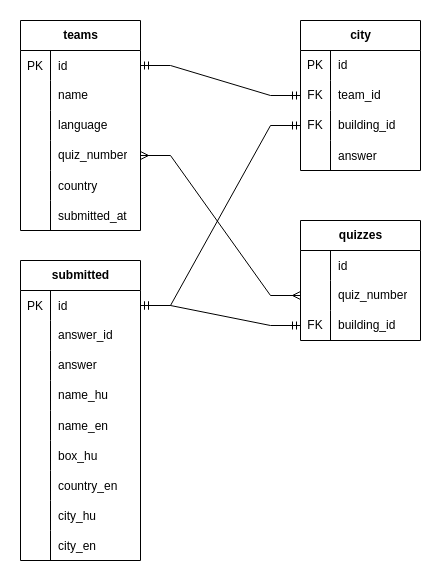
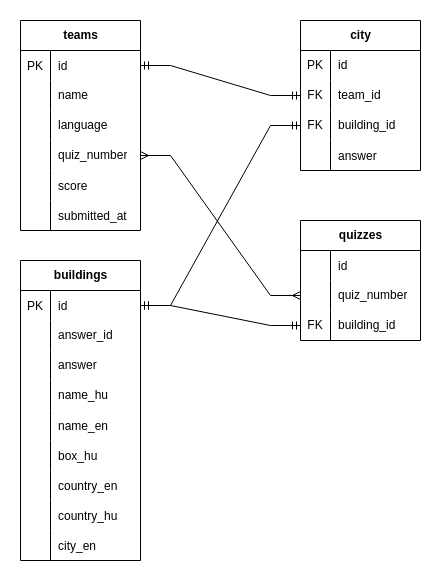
  <mxCell id="0" />
  <mxCell id="1" parent="0" />
- <mxCell id="2" value="submitted" style="shape=table;startSize=30;container=1;collapsible=1;childLayout=tableLayout;fixedRows=1;rowLines=0;fontStyle=1;align=center;resizeLast=1;html=1;" parent="1" vertex="1"><mxGeometry x="20" y="260" width="120" height="300" as="geometry" /></mxCell>
+ <mxCell id="2" value="buildings" style="shape=table;startSize=30;container=1;collapsible=1;childLayout=tableLayout;fixedRows=1;rowLines=0;fontStyle=1;align=center;resizeLast=1;html=1;" parent="1" vertex="1"><mxGeometry x="20" y="260" width="120" height="300" as="geometry" /></mxCell>
  <mxCell id="3" value="" style="shape=tableRow;horizontal=0;startSize=0;swimlaneHead=0;swimlaneBody=0;fillColor=none;collapsible=0;dropTarget=0;points=[[0,0.5],[1,0.5]];portConstraint=eastwest;top=0;left=0;right=0;bottom=0;" vertex="1" parent="2"><mxGeometry y="30" width="120" height="30" as="geometry" /></mxCell>
  <mxCell id="4" value="PK" style="shape=partialRectangle;connectable=0;fillColor=none;top=0;left=0;bottom=0;right=0;editable=1;overflow=hidden;" vertex="1" parent="3"><mxGeometry width="30" height="30" as="geometry"><mxRectangle width="30" height="30" as="alternateBounds" /></mxGeometry></mxCell>
  <mxCell id="5" value="id" style="shape=partialRectangle;connectable=0;fillColor=none;top=0;left=0;bottom=0;right=0;align=left;spacingLeft=6;overflow=hidden;" vertex="1" parent="3"><mxGeometry x="30" width="90" height="30" as="geometry"><mxRectangle width="90" height="30" as="alternateBounds" /></mxGeometry></mxCell>
  <mxCell id="6" value="" style="shape=tableRow;horizontal=0;startSize=0;swimlaneHead=0;swimlaneBody=0;fillColor=none;collapsible=0;dropTarget=0;points=[[0,0.5],[1,0.5]];portConstraint=eastwest;top=0;left=0;right=0;bottom=0;" parent="2" vertex="1"><mxGeometry y="60" width="120" height="30" as="geometry" /></mxCell>
  <mxCell id="7" value="" style="shape=partialRectangle;connectable=0;fillColor=none;top=0;left=0;bottom=0;right=0;editable=1;overflow=hidden;whiteSpace=wrap;html=1;" parent="6" vertex="1"><mxGeometry width="30" height="30" as="geometry"><mxRectangle width="30" height="30" as="alternateBounds" /></mxGeometry></mxCell>
  <mxCell id="8" value="answer_id" style="shape=partialRectangle;connectable=0;fillColor=none;top=0;left=0;bottom=0;right=0;align=left;spacingLeft=6;overflow=hidden;whiteSpace=wrap;html=1;" parent="6" vertex="1"><mxGeometry x="30" width="90" height="30" as="geometry"><mxRectangle width="90" height="30" as="alternateBounds" /></mxGeometry></mxCell>
  <mxCell id="9" value="" style="shape=tableRow;horizontal=0;startSize=0;swimlaneHead=0;swimlaneBody=0;fillColor=none;collapsible=0;dropTarget=0;points=[[0,0.5],[1,0.5]];portConstraint=eastwest;top=0;left=0;right=0;bottom=0;" parent="2" vertex="1"><mxGeometry y="90" width="120" height="30" as="geometry" /></mxCell>
  <mxCell id="10" value="" style="shape=partialRectangle;connectable=0;fillColor=none;top=0;left=0;bottom=0;right=0;editable=1;overflow=hidden;whiteSpace=wrap;html=1;" parent="9" vertex="1"><mxGeometry width="30" height="30" as="geometry"><mxRectangle width="30" height="30" as="alternateBounds" /></mxGeometry></mxCell>
  <mxCell id="11" value="answer" style="shape=partialRectangle;connectable=0;fillColor=none;top=0;left=0;bottom=0;right=0;align=left;spacingLeft=6;overflow=hidden;whiteSpace=wrap;html=1;" parent="9" vertex="1"><mxGeometry x="30" width="90" height="30" as="geometry"><mxRectangle width="90" height="30" as="alternateBounds" /></mxGeometry></mxCell>
  <mxCell id="12" value="" style="shape=tableRow;horizontal=0;startSize=0;swimlaneHead=0;swimlaneBody=0;fillColor=none;collapsible=0;dropTarget=0;points=[[0,0.5],[1,0.5]];portConstraint=eastwest;top=0;left=0;right=0;bottom=0;" parent="2" vertex="1"><mxGeometry y="120" width="120" height="30" as="geometry" /></mxCell>
  <mxCell id="13" value="" style="shape=partialRectangle;connectable=0;fillColor=none;top=0;left=0;bottom=0;right=0;editable=1;overflow=hidden;whiteSpace=wrap;html=1;" parent="12" vertex="1"><mxGeometry width="30" height="30" as="geometry"><mxRectangle width="30" height="30" as="alternateBounds" /></mxGeometry></mxCell>
  <mxCell id="14" value="name_hu" style="shape=partialRectangle;connectable=0;fillColor=none;top=0;left=0;bottom=0;right=0;align=left;spacingLeft=6;overflow=hidden;whiteSpace=wrap;html=1;" parent="12" vertex="1"><mxGeometry x="30" width="90" height="30" as="geometry"><mxRectangle width="90" height="30" as="alternateBounds" /></mxGeometry></mxCell>
  <mxCell id="15" value="" style="shape=tableRow;horizontal=0;startSize=0;swimlaneHead=0;swimlaneBody=0;fillColor=none;collapsible=0;dropTarget=0;points=[[0,0.5],[1,0.5]];portConstraint=eastwest;top=0;left=0;right=0;bottom=0;" parent="2" vertex="1"><mxGeometry y="150" width="120" height="30" as="geometry" /></mxCell>
  <mxCell id="16" value="" style="shape=partialRectangle;connectable=0;fillColor=none;top=0;left=0;bottom=0;right=0;editable=1;overflow=hidden;" parent="15" vertex="1"><mxGeometry width="30" height="30" as="geometry"><mxRectangle width="30" height="30" as="alternateBounds" /></mxGeometry></mxCell>
  <mxCell id="17" value="name_en" style="shape=partialRectangle;connectable=0;fillColor=none;top=0;left=0;bottom=0;right=0;align=left;spacingLeft=6;overflow=hidden;" parent="15" vertex="1"><mxGeometry x="30" width="90" height="30" as="geometry"><mxRectangle width="90" height="30" as="alternateBounds" /></mxGeometry></mxCell>
  <mxCell id="18" value="" style="shape=tableRow;horizontal=0;startSize=0;swimlaneHead=0;swimlaneBody=0;fillColor=none;collapsible=0;dropTarget=0;points=[[0,0.5],[1,0.5]];portConstraint=eastwest;top=0;left=0;right=0;bottom=0;" parent="2" vertex="1"><mxGeometry y="180" width="120" height="30" as="geometry" /></mxCell>
  <mxCell id="19" value="" style="shape=partialRectangle;connectable=0;fillColor=none;top=0;left=0;bottom=0;right=0;editable=1;overflow=hidden;" parent="18" vertex="1"><mxGeometry width="30" height="30" as="geometry"><mxRectangle width="30" height="30" as="alternateBounds" /></mxGeometry></mxCell>
  <mxCell id="20" value="box_hu" style="shape=partialRectangle;connectable=0;fillColor=none;top=0;left=0;bottom=0;right=0;align=left;spacingLeft=6;overflow=hidden;" parent="18" vertex="1"><mxGeometry x="30" width="90" height="30" as="geometry"><mxRectangle width="90" height="30" as="alternateBounds" /></mxGeometry></mxCell>
  <mxCell id="21" value="" style="shape=tableRow;horizontal=0;startSize=0;swimlaneHead=0;swimlaneBody=0;fillColor=none;collapsible=0;dropTarget=0;points=[[0,0.5],[1,0.5]];portConstraint=eastwest;top=0;left=0;right=0;bottom=0;" parent="2" vertex="1"><mxGeometry y="210" width="120" height="30" as="geometry" /></mxCell>
  <mxCell id="22" value="" style="shape=partialRectangle;connectable=0;fillColor=none;top=0;left=0;bottom=0;right=0;editable=1;overflow=hidden;" parent="21" vertex="1"><mxGeometry width="30" height="30" as="geometry"><mxRectangle width="30" height="30" as="alternateBounds" /></mxGeometry></mxCell>
  <mxCell id="23" value="country_en" style="shape=partialRectangle;connectable=0;fillColor=none;top=0;left=0;bottom=0;right=0;align=left;spacingLeft=6;overflow=hidden;" parent="21" vertex="1"><mxGeometry x="30" width="90" height="30" as="geometry"><mxRectangle width="90" height="30" as="alternateBounds" /></mxGeometry></mxCell>
  <mxCell id="24" value="" style="shape=tableRow;horizontal=0;startSize=0;swimlaneHead=0;swimlaneBody=0;fillColor=none;collapsible=0;dropTarget=0;points=[[0,0.5],[1,0.5]];portConstraint=eastwest;top=0;left=0;right=0;bottom=0;" parent="2" vertex="1"><mxGeometry y="240" width="120" height="30" as="geometry" /></mxCell>
  <mxCell id="25" value="" style="shape=partialRectangle;connectable=0;fillColor=none;top=0;left=0;bottom=0;right=0;editable=1;overflow=hidden;" parent="24" vertex="1"><mxGeometry width="30" height="30" as="geometry"><mxRectangle width="30" height="30" as="alternateBounds" /></mxGeometry></mxCell>
- <mxCell id="26" value="city_hu" style="shape=partialRectangle;connectable=0;fillColor=none;top=0;left=0;bottom=0;right=0;align=left;spacingLeft=6;overflow=hidden;" parent="24" vertex="1"><mxGeometry x="30" width="90" height="30" as="geometry"><mxRectangle width="90" height="30" as="alternateBounds" /></mxGeometry></mxCell>
+ <mxCell id="26" value="country_hu" style="shape=partialRectangle;connectable=0;fillColor=none;top=0;left=0;bottom=0;right=0;align=left;spacingLeft=6;overflow=hidden;" parent="24" vertex="1"><mxGeometry x="30" width="90" height="30" as="geometry"><mxRectangle width="90" height="30" as="alternateBounds" /></mxGeometry></mxCell>
  <mxCell id="27" value="" style="shape=tableRow;horizontal=0;startSize=0;swimlaneHead=0;swimlaneBody=0;fillColor=none;collapsible=0;dropTarget=0;points=[[0,0.5],[1,0.5]];portConstraint=eastwest;top=0;left=0;right=0;bottom=0;" parent="2" vertex="1"><mxGeometry y="270" width="120" height="30" as="geometry" /></mxCell>
  <mxCell id="28" value="" style="shape=partialRectangle;connectable=0;fillColor=none;top=0;left=0;bottom=0;right=0;editable=1;overflow=hidden;" parent="27" vertex="1"><mxGeometry width="30" height="30" as="geometry"><mxRectangle width="30" height="30" as="alternateBounds" /></mxGeometry></mxCell>
  <mxCell id="29" value="city_en" style="shape=partialRectangle;connectable=0;fillColor=none;top=0;left=0;bottom=0;right=0;align=left;spacingLeft=6;overflow=hidden;" parent="27" vertex="1"><mxGeometry x="30" width="90" height="30" as="geometry"><mxRectangle width="90" height="30" as="alternateBounds" /></mxGeometry></mxCell>
  <mxCell id="30" value="quizzes" style="shape=table;startSize=30;container=1;collapsible=1;childLayout=tableLayout;fixedRows=1;rowLines=0;fontStyle=1;align=center;resizeLast=1;html=1;" parent="1" vertex="1"><mxGeometry x="300" y="220" width="120" height="120" as="geometry" /></mxCell>
  <mxCell id="31" value="" style="shape=tableRow;horizontal=0;startSize=0;swimlaneHead=0;swimlaneBody=0;fillColor=none;collapsible=0;dropTarget=0;points=[[0,0.5],[1,0.5]];portConstraint=eastwest;top=0;left=0;right=0;bottom=0;" vertex="1" parent="30"><mxGeometry y="30" width="120" height="30" as="geometry" /></mxCell>
  <mxCell id="32" value="" style="shape=partialRectangle;connectable=0;fillColor=none;top=0;left=0;bottom=0;right=0;editable=1;overflow=hidden;" vertex="1" parent="31"><mxGeometry width="30" height="30" as="geometry"><mxRectangle width="30" height="30" as="alternateBounds" /></mxGeometry></mxCell>
  <mxCell id="33" value="id" style="shape=partialRectangle;connectable=0;fillColor=none;top=0;left=0;bottom=0;right=0;align=left;spacingLeft=6;overflow=hidden;" vertex="1" parent="31"><mxGeometry x="30" width="90" height="30" as="geometry"><mxRectangle width="90" height="30" as="alternateBounds" /></mxGeometry></mxCell>
  <mxCell id="34" value="" style="shape=tableRow;horizontal=0;startSize=0;swimlaneHead=0;swimlaneBody=0;fillColor=none;collapsible=0;dropTarget=0;points=[[0,0.5],[1,0.5]];portConstraint=eastwest;top=0;left=0;right=0;bottom=0;" parent="30" vertex="1"><mxGeometry y="60" width="120" height="30" as="geometry" /></mxCell>
  <mxCell id="35" value="" style="shape=partialRectangle;connectable=0;fillColor=none;top=0;left=0;bottom=0;right=0;editable=1;overflow=hidden;whiteSpace=wrap;html=1;" parent="34" vertex="1"><mxGeometry width="30" height="30" as="geometry"><mxRectangle width="30" height="30" as="alternateBounds" /></mxGeometry></mxCell>
  <mxCell id="36" value="quiz_number" style="shape=partialRectangle;connectable=0;fillColor=none;top=0;left=0;bottom=0;right=0;align=left;spacingLeft=6;overflow=hidden;whiteSpace=wrap;html=1;" parent="34" vertex="1"><mxGeometry x="30" width="90" height="30" as="geometry"><mxRectangle width="90" height="30" as="alternateBounds" /></mxGeometry></mxCell>
  <mxCell id="37" value="" style="shape=tableRow;horizontal=0;startSize=0;swimlaneHead=0;swimlaneBody=0;fillColor=none;collapsible=0;dropTarget=0;points=[[0,0.5],[1,0.5]];portConstraint=eastwest;top=0;left=0;right=0;bottom=0;" parent="30" vertex="1"><mxGeometry y="90" width="120" height="30" as="geometry" /></mxCell>
  <mxCell id="38" value="FK" style="shape=partialRectangle;connectable=0;fillColor=none;top=0;left=0;bottom=0;right=0;editable=1;overflow=hidden;whiteSpace=wrap;html=1;" parent="37" vertex="1"><mxGeometry width="30" height="30" as="geometry"><mxRectangle width="30" height="30" as="alternateBounds" /></mxGeometry></mxCell>
  <mxCell id="39" value="building_id" style="shape=partialRectangle;connectable=0;fillColor=none;top=0;left=0;bottom=0;right=0;align=left;spacingLeft=6;overflow=hidden;whiteSpace=wrap;html=1;" parent="37" vertex="1"><mxGeometry x="30" width="90" height="30" as="geometry"><mxRectangle width="90" height="30" as="alternateBounds" /></mxGeometry></mxCell>
  <mxCell id="40" value="teams" style="shape=table;startSize=30;container=1;collapsible=1;childLayout=tableLayout;fixedRows=1;rowLines=0;fontStyle=1;align=center;resizeLast=1;html=1;" parent="1" vertex="1"><mxGeometry x="20" y="20" width="120" height="210" as="geometry"><mxRectangle x="400" y="320" width="70" height="30" as="alternateBounds" /></mxGeometry></mxCell>
  <mxCell id="41" value="" style="shape=tableRow;horizontal=0;startSize=0;swimlaneHead=0;swimlaneBody=0;fillColor=none;collapsible=0;dropTarget=0;points=[[0,0.5],[1,0.5]];portConstraint=eastwest;top=0;left=0;right=0;bottom=0;" vertex="1" parent="40"><mxGeometry y="30" width="120" height="30" as="geometry" /></mxCell>
  <mxCell id="42" value="PK" style="shape=partialRectangle;connectable=0;fillColor=none;top=0;left=0;bottom=0;right=0;editable=1;overflow=hidden;" vertex="1" parent="41"><mxGeometry width="30" height="30" as="geometry"><mxRectangle width="30" height="30" as="alternateBounds" /></mxGeometry></mxCell>
  <mxCell id="43" value="id" style="shape=partialRectangle;connectable=0;fillColor=none;top=0;left=0;bottom=0;right=0;align=left;spacingLeft=6;overflow=hidden;" vertex="1" parent="41"><mxGeometry x="30" width="90" height="30" as="geometry"><mxRectangle width="90" height="30" as="alternateBounds" /></mxGeometry></mxCell>
  <mxCell id="44" value="" style="shape=tableRow;horizontal=0;startSize=0;swimlaneHead=0;swimlaneBody=0;fillColor=none;collapsible=0;dropTarget=0;points=[[0,0.5],[1,0.5]];portConstraint=eastwest;top=0;left=0;right=0;bottom=0;" parent="40" vertex="1"><mxGeometry y="60" width="120" height="30" as="geometry" /></mxCell>
  <mxCell id="45" value="" style="shape=partialRectangle;connectable=0;fillColor=none;top=0;left=0;bottom=0;right=0;editable=1;overflow=hidden;whiteSpace=wrap;html=1;" parent="44" vertex="1"><mxGeometry width="30" height="30" as="geometry"><mxRectangle width="30" height="30" as="alternateBounds" /></mxGeometry></mxCell>
  <mxCell id="46" value="name" style="shape=partialRectangle;connectable=0;fillColor=none;top=0;left=0;bottom=0;right=0;align=left;spacingLeft=6;overflow=hidden;whiteSpace=wrap;html=1;" parent="44" vertex="1"><mxGeometry x="30" width="90" height="30" as="geometry"><mxRectangle width="90" height="30" as="alternateBounds" /></mxGeometry></mxCell>
  <mxCell id="47" value="" style="shape=tableRow;horizontal=0;startSize=0;swimlaneHead=0;swimlaneBody=0;fillColor=none;collapsible=0;dropTarget=0;points=[[0,0.5],[1,0.5]];portConstraint=eastwest;top=0;left=0;right=0;bottom=0;" parent="40" vertex="1"><mxGeometry y="90" width="120" height="30" as="geometry" /></mxCell>
  <mxCell id="48" value="" style="shape=partialRectangle;connectable=0;fillColor=none;top=0;left=0;bottom=0;right=0;editable=1;overflow=hidden;whiteSpace=wrap;html=1;" parent="47" vertex="1"><mxGeometry width="30" height="30" as="geometry"><mxRectangle width="30" height="30" as="alternateBounds" /></mxGeometry></mxCell>
  <mxCell id="49" value="language" style="shape=partialRectangle;connectable=0;fillColor=none;top=0;left=0;bottom=0;right=0;align=left;spacingLeft=6;overflow=hidden;whiteSpace=wrap;html=1;" parent="47" vertex="1"><mxGeometry x="30" width="90" height="30" as="geometry"><mxRectangle width="90" height="30" as="alternateBounds" /></mxGeometry></mxCell>
  <mxCell id="50" value="" style="shape=tableRow;horizontal=0;startSize=0;swimlaneHead=0;swimlaneBody=0;fillColor=none;collapsible=0;dropTarget=0;points=[[0,0.5],[1,0.5]];portConstraint=eastwest;top=0;left=0;right=0;bottom=0;" parent="40" vertex="1"><mxGeometry y="120" width="120" height="30" as="geometry" /></mxCell>
  <mxCell id="51" value="" style="shape=partialRectangle;connectable=0;fillColor=none;top=0;left=0;bottom=0;right=0;editable=1;overflow=hidden;whiteSpace=wrap;html=1;" parent="50" vertex="1"><mxGeometry width="30" height="30" as="geometry"><mxRectangle width="30" height="30" as="alternateBounds" /></mxGeometry></mxCell>
  <mxCell id="52" value="quiz_number" style="shape=partialRectangle;connectable=0;fillColor=none;top=0;left=0;bottom=0;right=0;align=left;spacingLeft=6;overflow=hidden;whiteSpace=wrap;html=1;" parent="50" vertex="1"><mxGeometry x="30" width="90" height="30" as="geometry"><mxRectangle width="90" height="30" as="alternateBounds" /></mxGeometry></mxCell>
  <mxCell id="53" value="" style="shape=tableRow;horizontal=0;startSize=0;swimlaneHead=0;swimlaneBody=0;fillColor=none;collapsible=0;dropTarget=0;points=[[0,0.5],[1,0.5]];portConstraint=eastwest;top=0;left=0;right=0;bottom=0;" parent="40" vertex="1"><mxGeometry y="150" width="120" height="30" as="geometry" /></mxCell>
  <mxCell id="54" value="" style="shape=partialRectangle;connectable=0;fillColor=none;top=0;left=0;bottom=0;right=0;editable=1;overflow=hidden;" parent="53" vertex="1"><mxGeometry width="30" height="30" as="geometry"><mxRectangle width="30" height="30" as="alternateBounds" /></mxGeometry></mxCell>
- <mxCell id="55" value="country" style="shape=partialRectangle;connectable=0;fillColor=none;top=0;left=0;bottom=0;right=0;align=left;spacingLeft=6;overflow=hidden;" parent="53" vertex="1"><mxGeometry x="30" width="90" height="30" as="geometry"><mxRectangle width="90" height="30" as="alternateBounds" /></mxGeometry></mxCell>
+ <mxCell id="55" value="score" style="shape=partialRectangle;connectable=0;fillColor=none;top=0;left=0;bottom=0;right=0;align=left;spacingLeft=6;overflow=hidden;" parent="53" vertex="1"><mxGeometry x="30" width="90" height="30" as="geometry"><mxRectangle width="90" height="30" as="alternateBounds" /></mxGeometry></mxCell>
  <mxCell id="56" value="" style="shape=tableRow;horizontal=0;startSize=0;swimlaneHead=0;swimlaneBody=0;fillColor=none;collapsible=0;dropTarget=0;points=[[0,0.5],[1,0.5]];portConstraint=eastwest;top=0;left=0;right=0;bottom=0;" vertex="1" parent="40"><mxGeometry y="180" width="120" height="30" as="geometry" /></mxCell>
  <mxCell id="57" value="" style="shape=partialRectangle;connectable=0;fillColor=none;top=0;left=0;bottom=0;right=0;editable=1;overflow=hidden;" vertex="1" parent="56"><mxGeometry width="30" height="30" as="geometry"><mxRectangle width="30" height="30" as="alternateBounds" /></mxGeometry></mxCell>
  <mxCell id="58" value="submitted_at" style="shape=partialRectangle;connectable=0;fillColor=none;top=0;left=0;bottom=0;right=0;align=left;spacingLeft=6;overflow=hidden;" vertex="1" parent="56"><mxGeometry x="30" width="90" height="30" as="geometry"><mxRectangle width="90" height="30" as="alternateBounds" /></mxGeometry></mxCell>
  <mxCell id="59" value="city" style="shape=table;startSize=30;container=1;collapsible=1;childLayout=tableLayout;fixedRows=1;rowLines=0;fontStyle=1;align=center;resizeLast=1;html=1;" parent="1" vertex="1"><mxGeometry x="300" y="20" width="120" height="150" as="geometry" /></mxCell>
  <mxCell id="60" value="" style="shape=tableRow;horizontal=0;startSize=0;swimlaneHead=0;swimlaneBody=0;fillColor=none;collapsible=0;dropTarget=0;points=[[0,0.5],[1,0.5]];portConstraint=eastwest;top=0;left=0;right=0;bottom=0;" parent="59" vertex="1"><mxGeometry y="30" width="120" height="30" as="geometry" /></mxCell>
  <mxCell id="61" value="PK" style="shape=partialRectangle;connectable=0;fillColor=none;top=0;left=0;bottom=0;right=0;editable=1;overflow=hidden;whiteSpace=wrap;html=1;" parent="60" vertex="1"><mxGeometry width="30" height="30" as="geometry"><mxRectangle width="30" height="30" as="alternateBounds" /></mxGeometry></mxCell>
  <mxCell id="62" value="id" style="shape=partialRectangle;connectable=0;fillColor=none;top=0;left=0;bottom=0;right=0;align=left;spacingLeft=6;overflow=hidden;whiteSpace=wrap;html=1;" parent="60" vertex="1"><mxGeometry x="30" width="90" height="30" as="geometry"><mxRectangle width="90" height="30" as="alternateBounds" /></mxGeometry></mxCell>
  <mxCell id="63" value="" style="shape=tableRow;horizontal=0;startSize=0;swimlaneHead=0;swimlaneBody=0;fillColor=none;collapsible=0;dropTarget=0;points=[[0,0.5],[1,0.5]];portConstraint=eastwest;top=0;left=0;right=0;bottom=0;" parent="59" vertex="1"><mxGeometry y="60" width="120" height="30" as="geometry" /></mxCell>
  <mxCell id="64" value="FK" style="shape=partialRectangle;connectable=0;fillColor=none;top=0;left=0;bottom=0;right=0;editable=1;overflow=hidden;whiteSpace=wrap;html=1;" parent="63" vertex="1"><mxGeometry width="30" height="30" as="geometry"><mxRectangle width="30" height="30" as="alternateBounds" /></mxGeometry></mxCell>
  <mxCell id="65" value="team_id" style="shape=partialRectangle;connectable=0;fillColor=none;top=0;left=0;bottom=0;right=0;align=left;spacingLeft=6;overflow=hidden;whiteSpace=wrap;html=1;" parent="63" vertex="1"><mxGeometry x="30" width="90" height="30" as="geometry"><mxRectangle width="90" height="30" as="alternateBounds" /></mxGeometry></mxCell>
  <mxCell id="66" value="" style="shape=tableRow;horizontal=0;startSize=0;swimlaneHead=0;swimlaneBody=0;fillColor=none;collapsible=0;dropTarget=0;points=[[0,0.5],[1,0.5]];portConstraint=eastwest;top=0;left=0;right=0;bottom=0;" parent="59" vertex="1"><mxGeometry y="90" width="120" height="30" as="geometry" /></mxCell>
  <mxCell id="67" value="FK" style="shape=partialRectangle;connectable=0;fillColor=none;top=0;left=0;bottom=0;right=0;editable=1;overflow=hidden;whiteSpace=wrap;html=1;" parent="66" vertex="1"><mxGeometry width="30" height="30" as="geometry"><mxRectangle width="30" height="30" as="alternateBounds" /></mxGeometry></mxCell>
  <mxCell id="68" value="building_id" style="shape=partialRectangle;connectable=0;fillColor=none;top=0;left=0;bottom=0;right=0;align=left;spacingLeft=6;overflow=hidden;whiteSpace=wrap;html=1;" parent="66" vertex="1"><mxGeometry x="30" width="90" height="30" as="geometry"><mxRectangle width="90" height="30" as="alternateBounds" /></mxGeometry></mxCell>
  <mxCell id="69" value="" style="shape=tableRow;horizontal=0;startSize=0;swimlaneHead=0;swimlaneBody=0;fillColor=none;collapsible=0;dropTarget=0;points=[[0,0.5],[1,0.5]];portConstraint=eastwest;top=0;left=0;right=0;bottom=0;" vertex="1" parent="59"><mxGeometry y="120" width="120" height="30" as="geometry" /></mxCell>
  <mxCell id="70" value="" style="shape=partialRectangle;connectable=0;fillColor=none;top=0;left=0;bottom=0;right=0;editable=1;overflow=hidden;" vertex="1" parent="69"><mxGeometry width="30" height="30" as="geometry"><mxRectangle width="30" height="30" as="alternateBounds" /></mxGeometry></mxCell>
  <mxCell id="71" value="answer" style="shape=partialRectangle;connectable=0;fillColor=none;top=0;left=0;bottom=0;right=0;align=left;spacingLeft=6;overflow=hidden;" vertex="1" parent="69"><mxGeometry x="30" width="90" height="30" as="geometry"><mxRectangle width="90" height="30" as="alternateBounds" /></mxGeometry></mxCell>
  <mxCell id="72" value="" style="edgeStyle=entityRelationEdgeStyle;fontSize=12;html=1;endArrow=ERmany;startArrow=ERmany;rounded=0;" edge="1" parent="1" source="50" target="34"><mxGeometry width="100" height="100" relative="1" as="geometry"><mxPoint x="530" y="360" as="sourcePoint" /><mxPoint x="630" y="260" as="targetPoint" /></mxGeometry></mxCell>
  <mxCell id="73" value="" style="edgeStyle=entityRelationEdgeStyle;fontSize=12;html=1;endArrow=ERmandOne;startArrow=ERmandOne;rounded=0;" edge="1" parent="1" source="63" target="41"><mxGeometry width="100" height="100" relative="1" as="geometry"><mxPoint x="490" y="350" as="sourcePoint" /><mxPoint x="210" y="280" as="targetPoint" /><Array as="points"><mxPoint x="310" y="180" /><mxPoint x="310" y="210" /><mxPoint x="360" y="190" /></Array></mxGeometry></mxCell>
  <mxCell id="74" value="" style="edgeStyle=entityRelationEdgeStyle;fontSize=12;html=1;endArrow=ERmandOne;startArrow=ERmandOne;rounded=0;" edge="1" parent="1" source="3" target="66"><mxGeometry width="100" height="100" relative="1" as="geometry"><mxPoint x="570" y="330" as="sourcePoint" /><mxPoint x="670" y="230" as="targetPoint" /></mxGeometry></mxCell>
  <mxCell id="75" value="" style="edgeStyle=entityRelationEdgeStyle;fontSize=12;html=1;endArrow=ERmandOne;startArrow=ERmandOne;rounded=0;" edge="1" parent="1" source="3" target="37"><mxGeometry width="100" height="100" relative="1" as="geometry"><mxPoint x="520" y="540" as="sourcePoint" /><mxPoint x="620" y="440" as="targetPoint" /></mxGeometry></mxCell>
